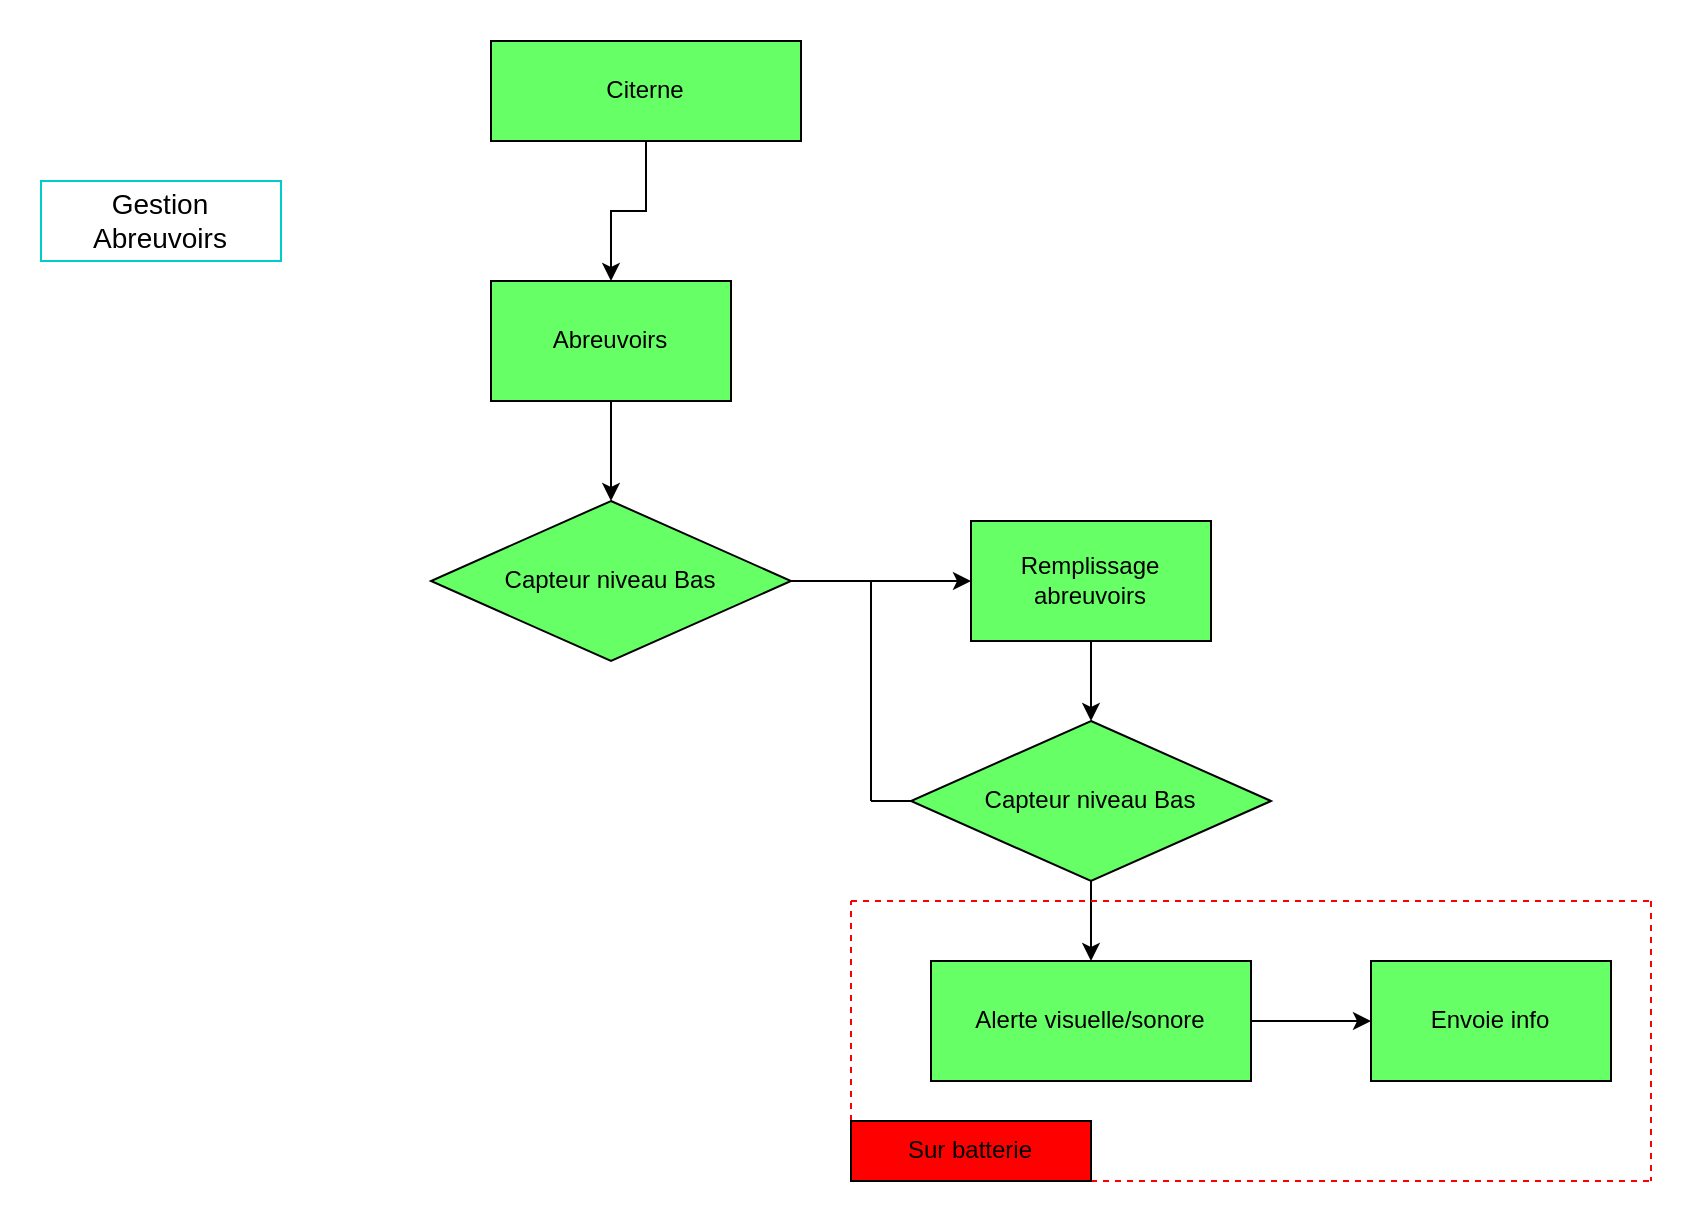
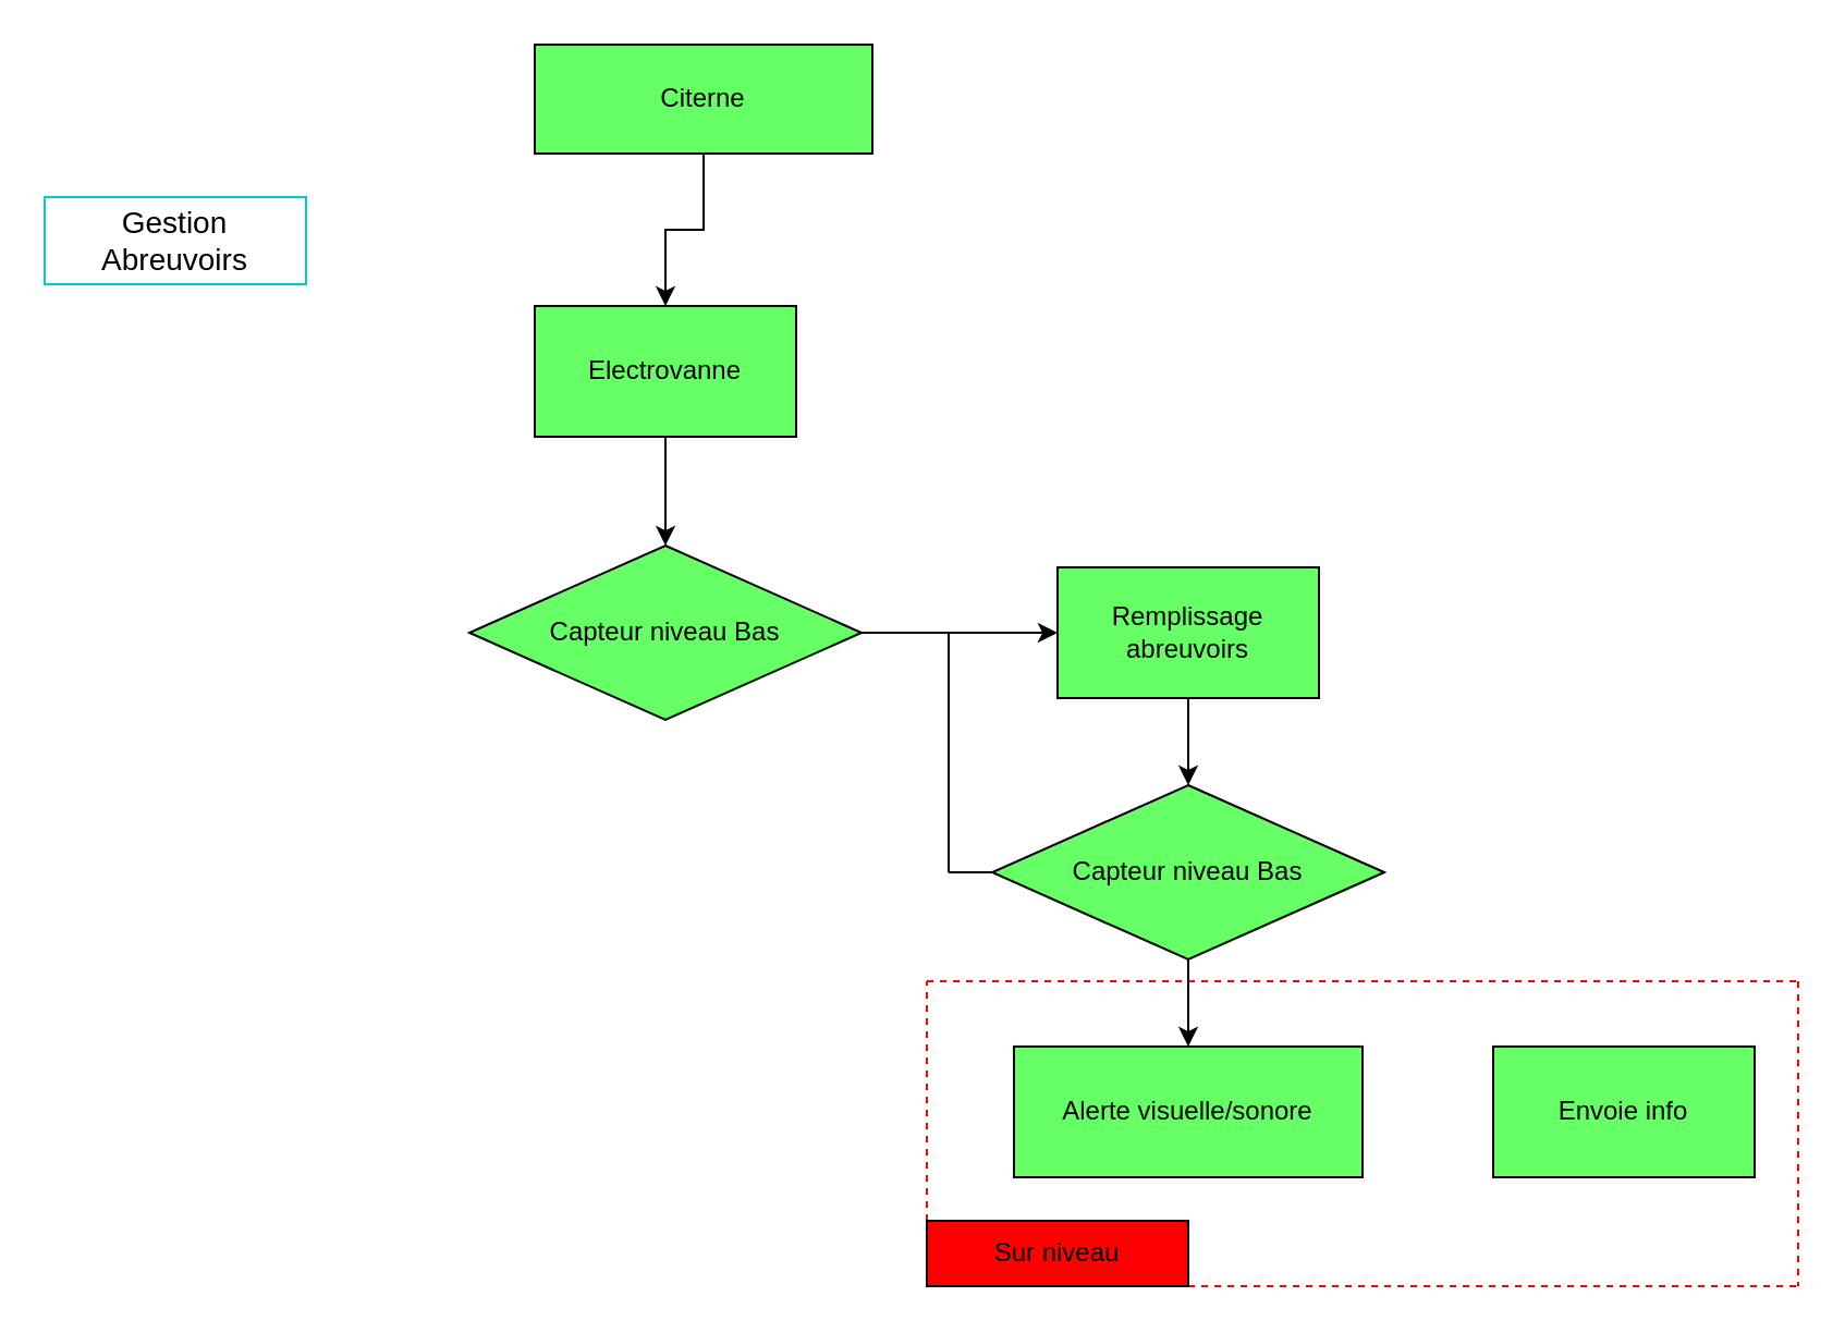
  <mxCell id="0" />
  <mxCell id="1" parent="0" />
  <mxCell id="2" style="edgeStyle=orthogonalEdgeStyle;rounded=0;orthogonalLoop=1;jettySize=auto;html=1;entryX=0.5;entryY=0;entryDx=0;entryDy=0;fillColor=#FF0000;" parent="1" source="3" target="5" edge="1"><mxGeometry relative="1" as="geometry" /></mxCell>
  <mxCell id="3" value="Citerne" style="rounded=0;whiteSpace=wrap;html=1;fillColor=#66FF66;" parent="1" vertex="1"><mxGeometry x="245" y="20" width="155" height="50" as="geometry" /></mxCell>
  <mxCell id="4" style="edgeStyle=orthogonalEdgeStyle;rounded=0;orthogonalLoop=1;jettySize=auto;html=1;entryX=0.5;entryY=0;entryDx=0;entryDy=0;" parent="1" source="5" target="7" edge="1"><mxGeometry relative="1" as="geometry" /></mxCell>
- <mxCell id="5" value="Abreuvoirs" style="rounded=0;whiteSpace=wrap;html=1;fillColor=#66FF66;" parent="1" vertex="1"><mxGeometry x="245" y="140" width="120" height="60" as="geometry" /></mxCell>
+ <mxCell id="5" value="Electrovanne" style="rounded=0;whiteSpace=wrap;html=1;fillColor=#66FF66;" parent="1" vertex="1"><mxGeometry x="245" y="140" width="120" height="60" as="geometry" /></mxCell>
  <mxCell id="6" style="edgeStyle=orthogonalEdgeStyle;rounded=0;orthogonalLoop=1;jettySize=auto;html=1;entryX=0;entryY=0.5;entryDx=0;entryDy=0;" parent="1" source="7" target="9" edge="1"><mxGeometry relative="1" as="geometry" /></mxCell>
  <mxCell id="7" value="Capteur niveau Bas" style="rhombus;whiteSpace=wrap;html=1;fillColor=#66FF66;" parent="1" vertex="1"><mxGeometry x="215" y="250" width="180" height="80" as="geometry" /></mxCell>
  <mxCell id="8" style="edgeStyle=orthogonalEdgeStyle;rounded=0;orthogonalLoop=1;jettySize=auto;html=1;entryX=0.5;entryY=0;entryDx=0;entryDy=0;" parent="1" source="9" target="12" edge="1"><mxGeometry relative="1" as="geometry" /></mxCell>
  <mxCell id="9" value="Remplissage abreuvoirs" style="rounded=0;whiteSpace=wrap;html=1;fillColor=#66FF66;" parent="1" vertex="1"><mxGeometry x="485" y="260" width="120" height="60" as="geometry" /></mxCell>
  <mxCell id="10" value="" style="endArrow=none;html=1;" parent="1" edge="1"><mxGeometry width="50" height="50" relative="1" as="geometry"><mxPoint x="435" y="400" as="sourcePoint" /><mxPoint x="435" y="290" as="targetPoint" /></mxGeometry></mxCell>
  <mxCell id="11" style="edgeStyle=orthogonalEdgeStyle;rounded=0;orthogonalLoop=1;jettySize=auto;html=1;entryX=0.5;entryY=0;entryDx=0;entryDy=0;" parent="1" source="12" target="16" edge="1"><mxGeometry relative="1" as="geometry" /></mxCell>
  <mxCell id="12" value="Capteur niveau Bas" style="rhombus;whiteSpace=wrap;html=1;fillColor=#66FF66;" parent="1" vertex="1"><mxGeometry x="455" y="360" width="180" height="80" as="geometry" /></mxCell>
  <mxCell id="13" value="" style="endArrow=none;html=1;entryX=0;entryY=0.5;entryDx=0;entryDy=0;" parent="1" target="12" edge="1"><mxGeometry width="50" height="50" relative="1" as="geometry"><mxPoint x="435" y="400" as="sourcePoint" /><mxPoint x="375" y="160" as="targetPoint" /></mxGeometry></mxCell>
  <mxCell id="14" value="&lt;font style=&quot;font-size: 14px&quot;&gt;Gestion Abreuvoirs&lt;/font&gt;" style="rounded=0;whiteSpace=wrap;html=1;fillColor=#FFFFFF;strokeColor=#00CCCC;" parent="1" vertex="1"><mxGeometry x="20" y="90" width="120" height="40" as="geometry" /></mxCell>
- <mxCell id="15" style="edgeStyle=orthogonalEdgeStyle;rounded=0;orthogonalLoop=1;jettySize=auto;html=1;entryX=0;entryY=0.5;entryDx=0;entryDy=0;" parent="1" source="16" target="17" edge="1"><mxGeometry relative="1" as="geometry" /></mxCell>
  <mxCell id="16" value="Alerte visuelle/sonore" style="rounded=0;whiteSpace=wrap;html=1;fillColor=#66FF66;" parent="1" vertex="1"><mxGeometry x="465" y="480" width="160" height="60" as="geometry" /></mxCell>
  <mxCell id="17" value="Envoie info" style="rounded=0;whiteSpace=wrap;html=1;fillColor=#66FF66;" parent="1" vertex="1"><mxGeometry x="685" y="480" width="120" height="60" as="geometry" /></mxCell>
  <mxCell id="18" value="" style="endArrow=none;dashed=1;html=1;strokeColor=#FF0000;exitX=0;exitY=1;exitDx=0;exitDy=0;" parent="1" source="22" edge="1"><mxGeometry width="50" height="50" relative="1" as="geometry"><mxPoint x="425" y="610" as="sourcePoint" /><mxPoint x="425" y="450" as="targetPoint" /></mxGeometry></mxCell>
  <mxCell id="19" value="" style="endArrow=none;dashed=1;html=1;strokeColor=#FF0000;" parent="1" edge="1"><mxGeometry width="50" height="50" relative="1" as="geometry"><mxPoint x="425" y="590" as="sourcePoint" /><mxPoint x="825" y="590" as="targetPoint" /></mxGeometry></mxCell>
  <mxCell id="20" value="" style="endArrow=none;dashed=1;html=1;strokeColor=#FF0000;" parent="1" edge="1"><mxGeometry width="50" height="50" relative="1" as="geometry"><mxPoint x="425" y="450" as="sourcePoint" /><mxPoint x="825" y="450" as="targetPoint" /></mxGeometry></mxCell>
  <mxCell id="21" value="" style="endArrow=none;dashed=1;html=1;strokeColor=#FF0000;" parent="1" edge="1"><mxGeometry width="50" height="50" relative="1" as="geometry"><mxPoint x="825" y="450" as="sourcePoint" /><mxPoint x="825" y="590" as="targetPoint" /></mxGeometry></mxCell>
- <mxCell id="22" value="Sur batterie" style="rounded=0;whiteSpace=wrap;html=1;fillColor=#FF0000;" parent="1" vertex="1"><mxGeometry x="425" y="560" width="120" height="30" as="geometry" /></mxCell>
+ <mxCell id="22" value="Sur niveau" style="rounded=0;whiteSpace=wrap;html=1;fillColor=#FF0000;" parent="1" vertex="1"><mxGeometry x="425" y="560" width="120" height="30" as="geometry" /></mxCell>
